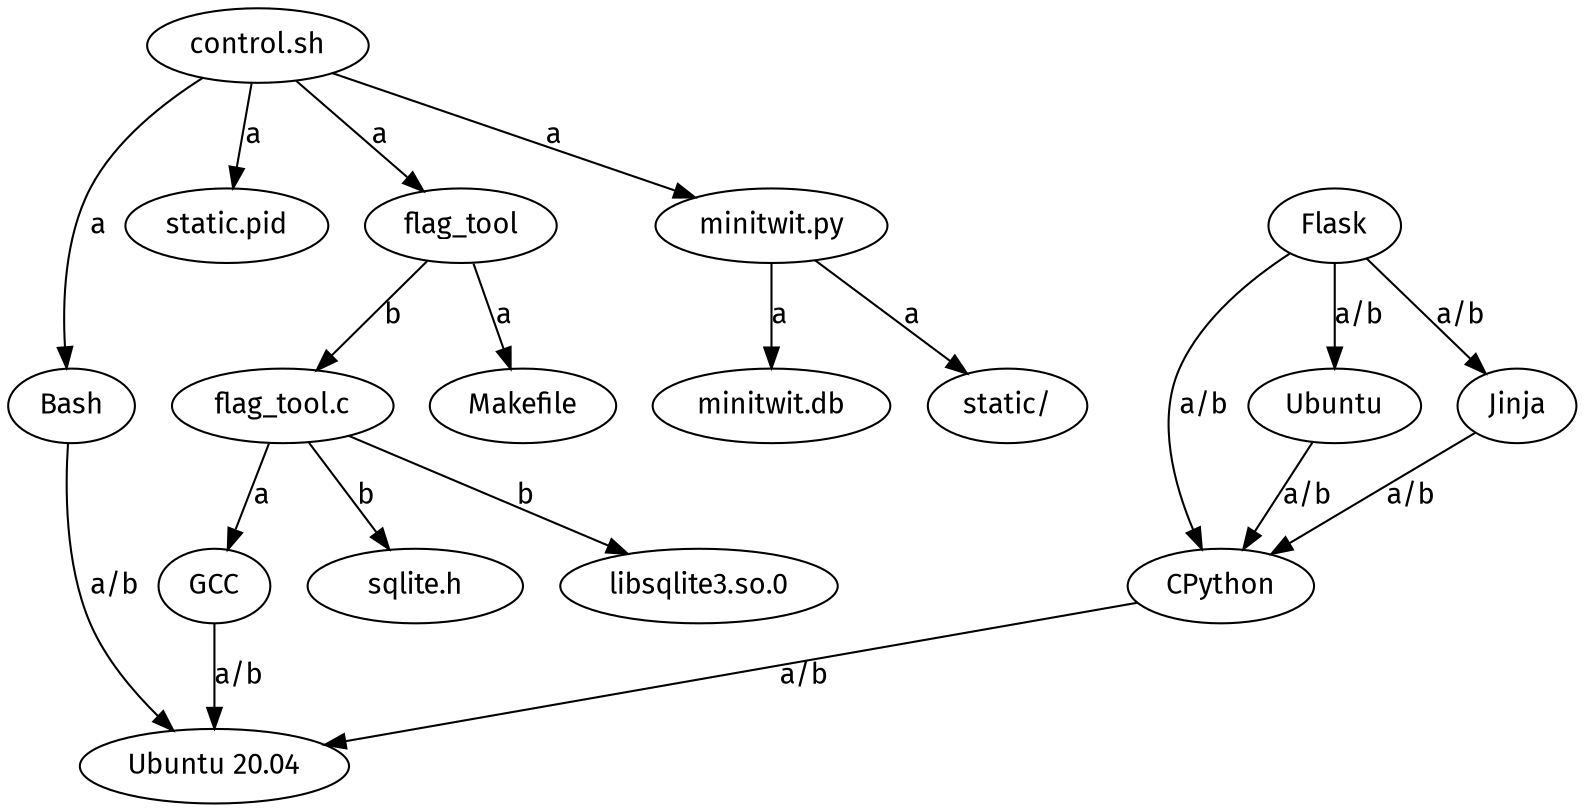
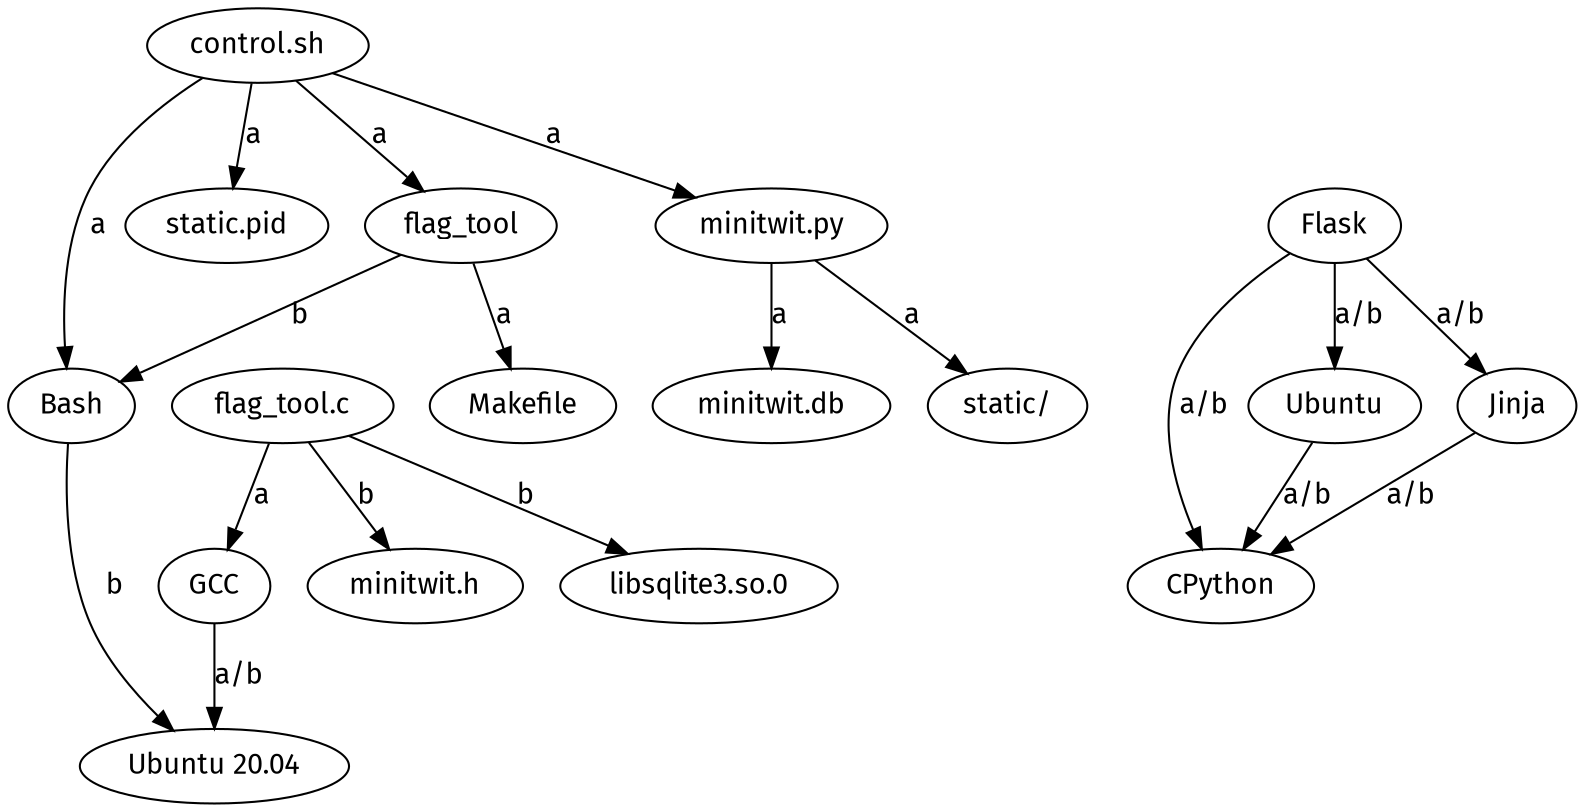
  digraph {
    fontname="Fira Sans"
    node [fontname="Fira Sans"]
    edge [fontname="Fira Sans"]
    "control.sh"
    Bash
    n3 [label="static.pid"]
    flag_tool
    "minitwit.py"
    "Ubuntu 20.04"
    "flag_tool.c"
    Makefile
    "minitwit.db"
    "static/"
    GCC
-   "sqlite.h"
+   "sqlite.h" [label="minitwit.h"]
    "libsqlite3.so.0"
    Flask
    CPython
    n16 [label=Ubuntu]
    Jinja
    "control.sh" -> Bash [label=a]
    "control.sh" -> n3 [label=a]
    "control.sh" -> flag_tool [label=a]
    "control.sh" -> "minitwit.py" [label=a]
-   Bash -> "Ubuntu 20.04" [label="a/b"]
-   flag_tool -> "flag_tool.c" [label=b]
+   Bash -> "Ubuntu 20.04" [label=b]
+   flag_tool -> Bash [label=b]
    flag_tool -> Makefile [label=a]
    "minitwit.py" -> "minitwit.db" [label=a]
    "minitwit.py" -> "static/" [label=a]
    "flag_tool.c" -> GCC [label=a]
    "flag_tool.c" -> "sqlite.h" [label=b]
    "flag_tool.c" -> "libsqlite3.so.0" [label=b]
    GCC -> "Ubuntu 20.04" [label="a/b"]
    Flask -> CPython [label="a/b"]
    Flask -> n16 [label="a/b"]
    Flask -> Jinja [label="a/b"]
-   CPython -> "Ubuntu 20.04" [label="a/b"]
    n16 -> CPython [label="a/b"]
    Jinja -> CPython [label="a/b"]
  }
